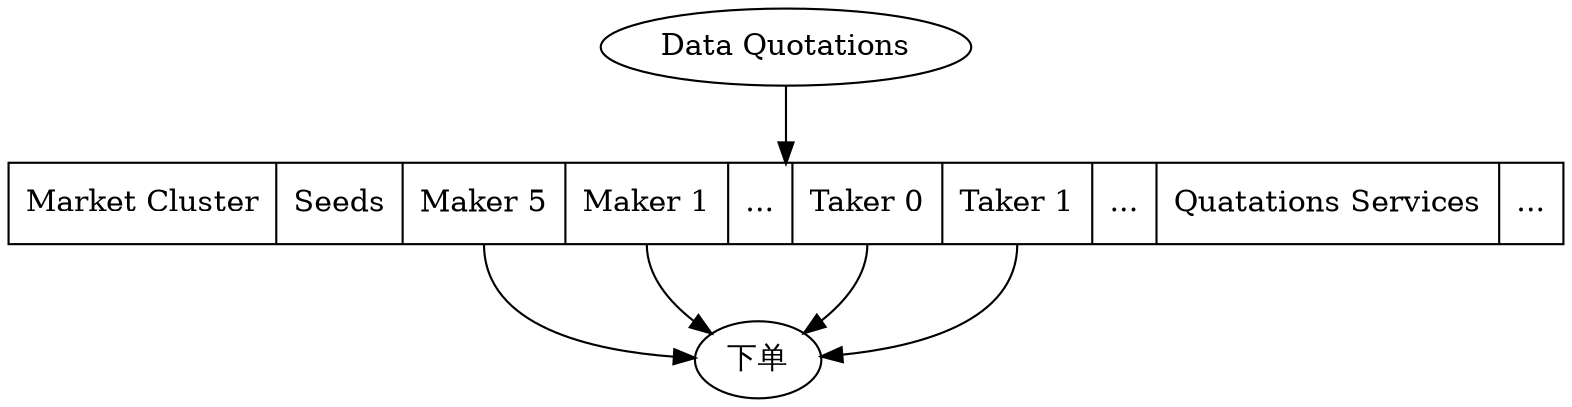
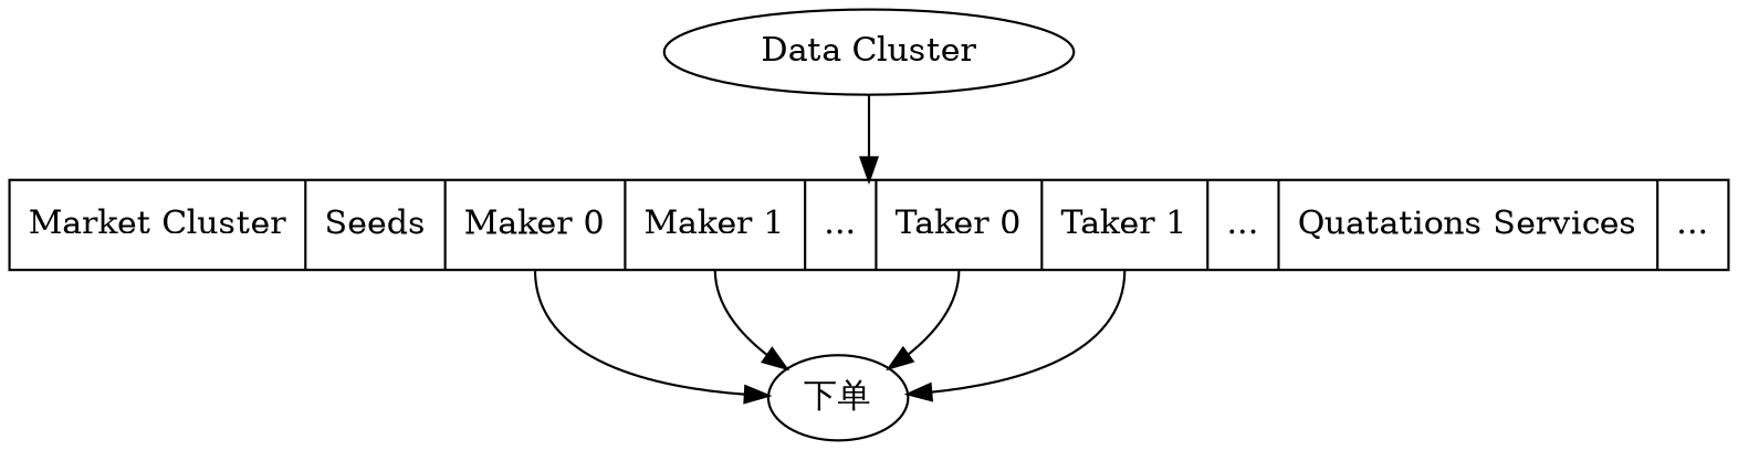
  digraph {
-   n1 [label="Market Cluster|<f0>Seeds|<f1>Maker 5|<f2>Maker 1|...|<f3>Taker 0|<f4>Taker 1| ... |Quatations Services|..." shape=record]
+   n1 [label="Market Cluster|<f0>Seeds|<f1>Maker 0|<f2>Maker 1|...|<f3>Taker 0|<f4>Taker 1| ... |Quatations Services|..." shape=record]
    "下单"
-   "Data Quotations"
+   "Data Quotations" [label="Data Cluster"]
    n1 -> "下单" [tailport=f1]
    n1 -> "下单" [tailport=f2]
    n1 -> "下单" [tailport=f3]
    n1 -> "下单" [tailport=f4]
    "Data Quotations" -> n1
  }
